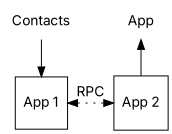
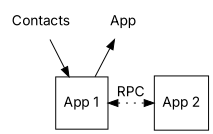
  digraph {
    fontname=Inter
    node [fontname=Inter shape=none]
    edge [fontname=Inter]
    Contacts
    n2 [label=App]
    n3 [label="App 1" shape=square]
    n4 [label="App 2" shape=square]
    subgraph sub_1 {
      rank=same
      Contacts
      n2
    }
    subgraph sub_2 {
      rank=source
      Contacts
      n2
    }
    subgraph sub_3 {
      rank=same
      n3
      n4
    }
    Contacts -> n3
-   n2 -> n4 [dir=back]
+   n2 -> n3 [dir=back]
    n3 -> n4 [dir=both label=RPC style=dotted]
  }
